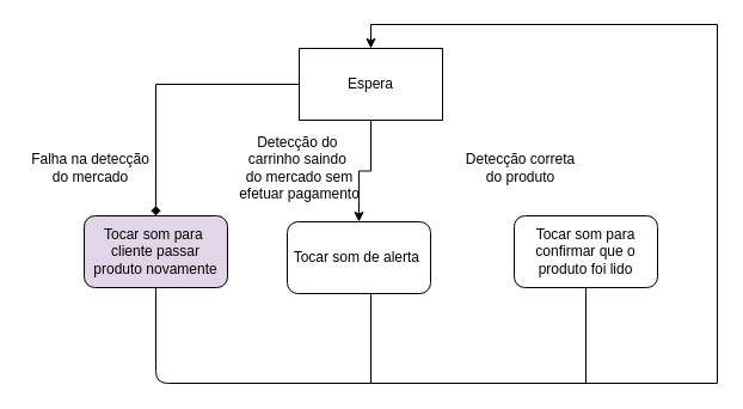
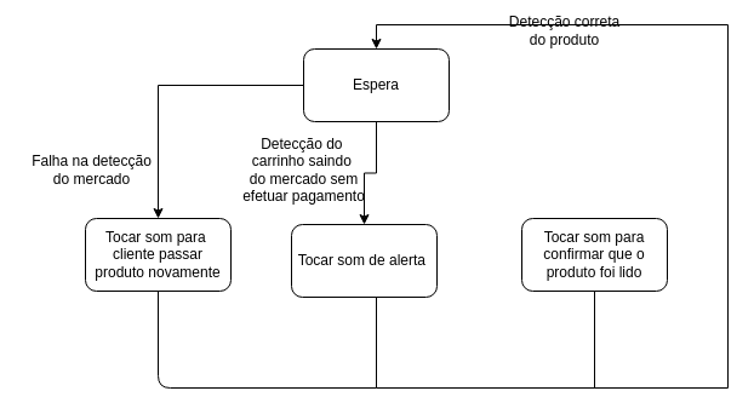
  <mxCell id="0" />
  <mxCell id="1" parent="0" />
  <mxCell id="2" value="" style="edgeStyle=orthogonalEdgeStyle;rounded=0;orthogonalLoop=1;jettySize=auto;html=1;" edge="1" parent="1" source="4" target="6"><mxGeometry relative="1" as="geometry" /></mxCell>
- <mxCell id="3" value="" style="edgeStyle=orthogonalEdgeStyle;rounded=0;orthogonalLoop=1;jettySize=auto;html=1;endArrow=diamond;" edge="1" parent="1" source="4" target="7"><mxGeometry relative="1" as="geometry" /></mxCell>
- <mxCell id="4" value="Espera" style="whiteSpace=wrap;html=1;rounded=0;" vertex="1" parent="1"><mxGeometry x="250" y="40" width="120" height="60" as="geometry" /></mxCell>
+ <mxCell id="3" value="" style="edgeStyle=orthogonalEdgeStyle;rounded=0;orthogonalLoop=1;jettySize=auto;html=1;" edge="1" parent="1" source="4" target="7"><mxGeometry relative="1" as="geometry" /></mxCell>
+ <mxCell id="4" value="Espera" style="rounded=1;whiteSpace=wrap;html=1;" vertex="1" parent="1"><mxGeometry x="250" y="40" width="120" height="60" as="geometry" /></mxCell>
  <mxCell id="5" value="" style="edgeStyle=orthogonalEdgeStyle;rounded=0;orthogonalLoop=1;jettySize=auto;html=1;entryX=0.5;entryY=0;entryDx=0;entryDy=0;" edge="1" parent="1" source="6" target="4"><mxGeometry relative="1" as="geometry"><mxPoint x="310" y="422" as="targetPoint" /><Array as="points"><mxPoint x="310" y="320" /><mxPoint x="600" y="320" /><mxPoint x="600" y="20" /><mxPoint x="310" y="20" /></Array></mxGeometry></mxCell>
  <mxCell id="6" value="Tocar som de alerta&amp;nbsp;" style="rounded=1;whiteSpace=wrap;html=1;" vertex="1" parent="1"><mxGeometry x="240" y="185" width="120" height="60" as="geometry" /></mxCell>
- <mxCell id="7" value="Tocar som para&amp;nbsp;&lt;br&gt;cliente passar produto novamente" style="whiteSpace=wrap;html=1;rounded=1;fillColor=#e1d5e7;" vertex="1" parent="1"><mxGeometry x="70" y="180" width="120" height="60" as="geometry" /></mxCell>
+ <mxCell id="7" value="Tocar som para&amp;nbsp;&lt;br&gt;cliente passar produto novamente" style="whiteSpace=wrap;html=1;rounded=1;" vertex="1" parent="1"><mxGeometry x="70" y="180" width="120" height="60" as="geometry" /></mxCell>
  <mxCell id="8" value="Tocar som para confirmar que o produto foi lido" style="whiteSpace=wrap;html=1;rounded=1;" vertex="1" parent="1"><mxGeometry x="430" y="180" width="120" height="60" as="geometry" /></mxCell>
- <mxCell id="9" value="Detecção correta&lt;br&gt;do produto" style="text;html=1;align=center;verticalAlign=middle;resizable=0;points=[];autosize=1;" vertex="1" parent="1"><mxGeometry x="380" y="125" width="110" height="30" as="geometry" /></mxCell>
+ <mxCell id="9" value="Detecção correta&lt;br&gt;do produto" style="text;html=1;align=center;verticalAlign=middle;resizable=0;points=[];autosize=1;" vertex="1" parent="1"><mxGeometry x="410" y="10" width="110" height="30" as="geometry" /></mxCell>
  <mxCell id="10" value="Falha na detecção &lt;br&gt;do mercado" style="text;html=1;align=center;verticalAlign=middle;resizable=0;points=[];autosize=1;" vertex="1" parent="1"><mxGeometry x="20" y="125" width="110" height="30" as="geometry" /></mxCell>
  <mxCell id="11" value="Detecção do&amp;nbsp;&lt;br&gt;carrinho saindo&amp;nbsp;&lt;br&gt;do mercado sem&lt;br&gt;efetuar pagamento" style="text;html=1;align=center;verticalAlign=middle;resizable=0;points=[];autosize=1;" vertex="1" parent="1"><mxGeometry x="190" y="110" width="120" height="60" as="geometry" /></mxCell>
  <mxCell id="12" value="" style="endArrow=none;html=1;exitX=0.5;exitY=1;exitDx=0;exitDy=0;" edge="1" parent="1" source="7"><mxGeometry width="50" height="50" relative="1" as="geometry"><mxPoint x="210" y="230" as="sourcePoint" /><mxPoint x="310" y="320" as="targetPoint" /><Array as="points"><mxPoint x="130" y="320" /></Array></mxGeometry></mxCell>
  <mxCell id="13" value="" style="endArrow=none;html=1;entryX=0.5;entryY=1;entryDx=0;entryDy=0;" edge="1" parent="1" target="8"><mxGeometry width="50" height="50" relative="1" as="geometry"><mxPoint x="490" y="320" as="sourcePoint" /><mxPoint x="260" y="180" as="targetPoint" /></mxGeometry></mxCell>
